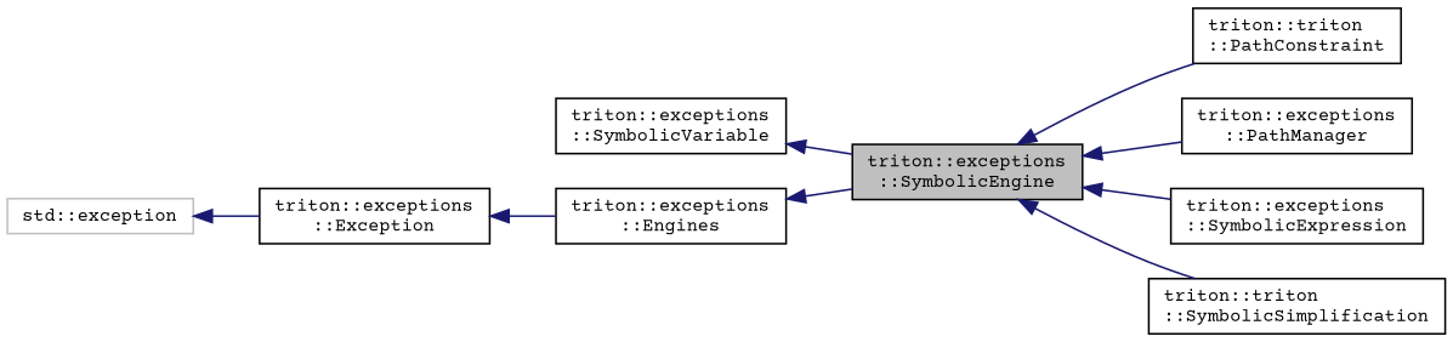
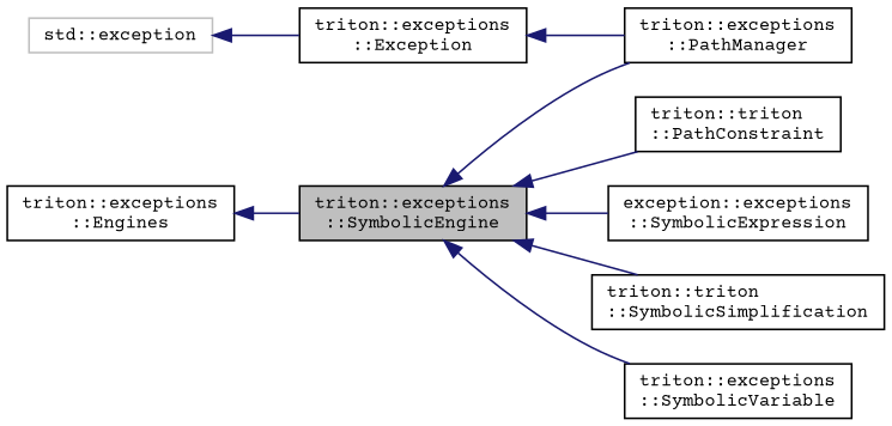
  digraph {
    fontname="Courier Prime"
    rankdir=LR
    node [color=black fillcolor=white fontname="Courier Prime" fontsize=10 shape=record style=filled]
    edge [color=midnightblue dir=back fontname="Courier Prime" fontsize=10 labelfontname=Helvetica labelfontsize=10 style=solid]
    n1 [fillcolor=grey75 fontcolor=black height=0.2 label="triton::exceptions\l::SymbolicEngine" width=0.4]
    n2 [height=0.2 label="triton::triton\l::PathConstraint" width=0.4]
    n3 [height=0.2 label="triton::exceptions\l::PathManager" width=0.4]
-   n4 [height=0.2 label="triton::exceptions\l::SymbolicExpression" width=0.4]
+   n4 [height=0.2 label="exception::exceptions\l::SymbolicExpression" width=0.4]
    n5 [height=0.2 label="triton::triton\l::SymbolicSimplification" width=0.4]
    n6 [height=0.2 label="triton::exceptions\l::SymbolicVariable" width=0.4]
    n7 [height=0.2 label="triton::exceptions\l::Engines" width=0.4]
    n8 [height=0.2 label="triton::exceptions\l::Exception" width=0.4]
    n9 [color=grey75 height=0.2 label="std::exception" width=0.4]
    n1 -> n2
    n1 -> n3
    n1 -> n4
    n1 -> n5
-   n6 -> n1
+   n1 -> n6
    n7 -> n1
-   n8 -> n7
+   n8 -> n3
    n9 -> n8
  }
